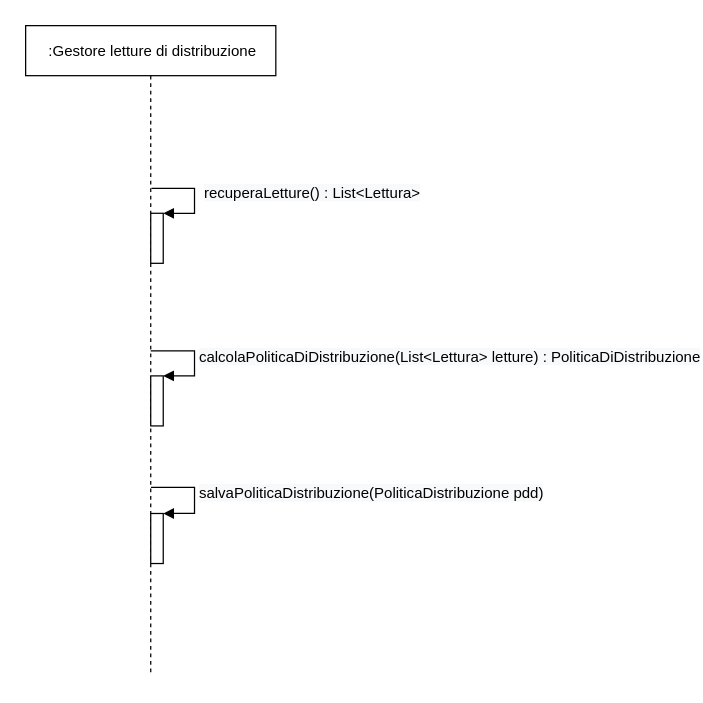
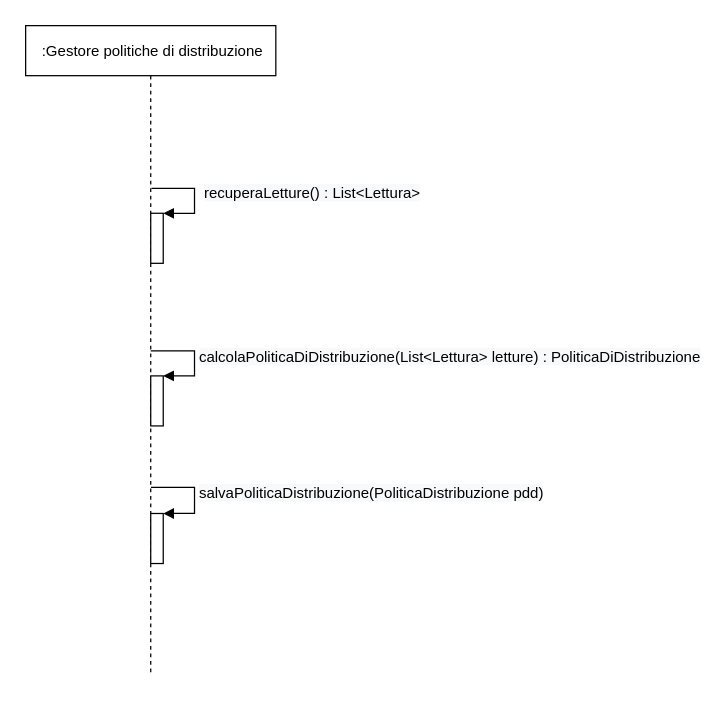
  <mxCell id="0" />
  <mxCell id="1" parent="0" />
- <mxCell id="2" value=" :Gestore letture di distribuzione" style="shape=umlLifeline;perimeter=lifelinePerimeter;container=1;collapsible=0;recursiveResize=0;rounded=0;shadow=0;strokeWidth=1;" parent="1" vertex="1"><mxGeometry x="20" y="20" width="200" height="520" as="geometry" /></mxCell>
+ <mxCell id="2" value=" :Gestore politiche di distribuzione" style="shape=umlLifeline;perimeter=lifelinePerimeter;container=1;collapsible=0;recursiveResize=0;rounded=0;shadow=0;strokeWidth=1;" parent="1" vertex="1"><mxGeometry x="20" y="20" width="200" height="520" as="geometry" /></mxCell>
  <mxCell id="3" value="" style="html=1;points=[];perimeter=orthogonalPerimeter;" vertex="1" parent="2"><mxGeometry x="100" y="150" width="10" height="40" as="geometry" /></mxCell>
  <mxCell id="4" value="&lt;p style=&quot;font-size: 12px; background-color: rgb(248, 249, 250); margin: 0px 0px 0px 4px;&quot;&gt;recuperaLetture() : List&amp;lt;Lettura&amp;gt;&lt;/p&gt;&lt;div&gt;&lt;br&gt;&lt;/div&gt;" style="edgeStyle=orthogonalEdgeStyle;html=1;align=left;spacingLeft=2;endArrow=block;rounded=0;entryX=1;entryY=0;exitX=0.503;exitY=0.25;exitDx=0;exitDy=0;exitPerimeter=0;" edge="1" target="3" parent="2" source="2"><mxGeometry x="0.118" relative="1" as="geometry"><mxPoint x="105" y="130" as="sourcePoint" /><Array as="points"><mxPoint x="135" y="130" /><mxPoint x="135" y="150" /></Array><mxPoint as="offset" /></mxGeometry></mxCell>
  <mxCell id="5" value="" style="html=1;points=[];perimeter=orthogonalPerimeter;" vertex="1" parent="2"><mxGeometry x="100" y="280" width="10" height="40" as="geometry" /></mxCell>
  <mxCell id="6" value="&lt;span style=&quot;font-size: 12px; background-color: rgb(248, 249, 250);&quot;&gt;calcolaPoliticaDiDistribuzione(List&amp;lt;Lettura&amp;gt; letture) : PoliticaDiDistribuzione&lt;/span&gt;" style="edgeStyle=orthogonalEdgeStyle;html=1;align=left;spacingLeft=2;endArrow=block;rounded=0;entryX=1;entryY=0;" edge="1" target="5" parent="2"><mxGeometry relative="1" as="geometry"><mxPoint x="100" y="260" as="sourcePoint" /><Array as="points"><mxPoint x="135" y="260" /><mxPoint x="135" y="280" /></Array></mxGeometry></mxCell>
  <mxCell id="7" value="" style="html=1;points=[];perimeter=orthogonalPerimeter;" vertex="1" parent="2"><mxGeometry x="100" y="390" width="10" height="40" as="geometry" /></mxCell>
  <mxCell id="8" value="&lt;span style=&quot;font-size: 12px; background-color: rgb(248, 249, 250);&quot;&gt;salvaPoliticaDistribuzione(PoliticaDistribuzione pdd)&lt;/span&gt;" style="edgeStyle=orthogonalEdgeStyle;html=1;align=left;spacingLeft=2;endArrow=block;rounded=0;entryX=1;entryY=0;exitX=0.501;exitY=0.71;exitDx=0;exitDy=0;exitPerimeter=0;" edge="1" target="7" parent="2" source="2"><mxGeometry relative="1" as="geometry"><mxPoint x="105" y="370" as="sourcePoint" /><Array as="points"><mxPoint x="135" y="369" /><mxPoint x="135" y="390" /></Array></mxGeometry></mxCell>
